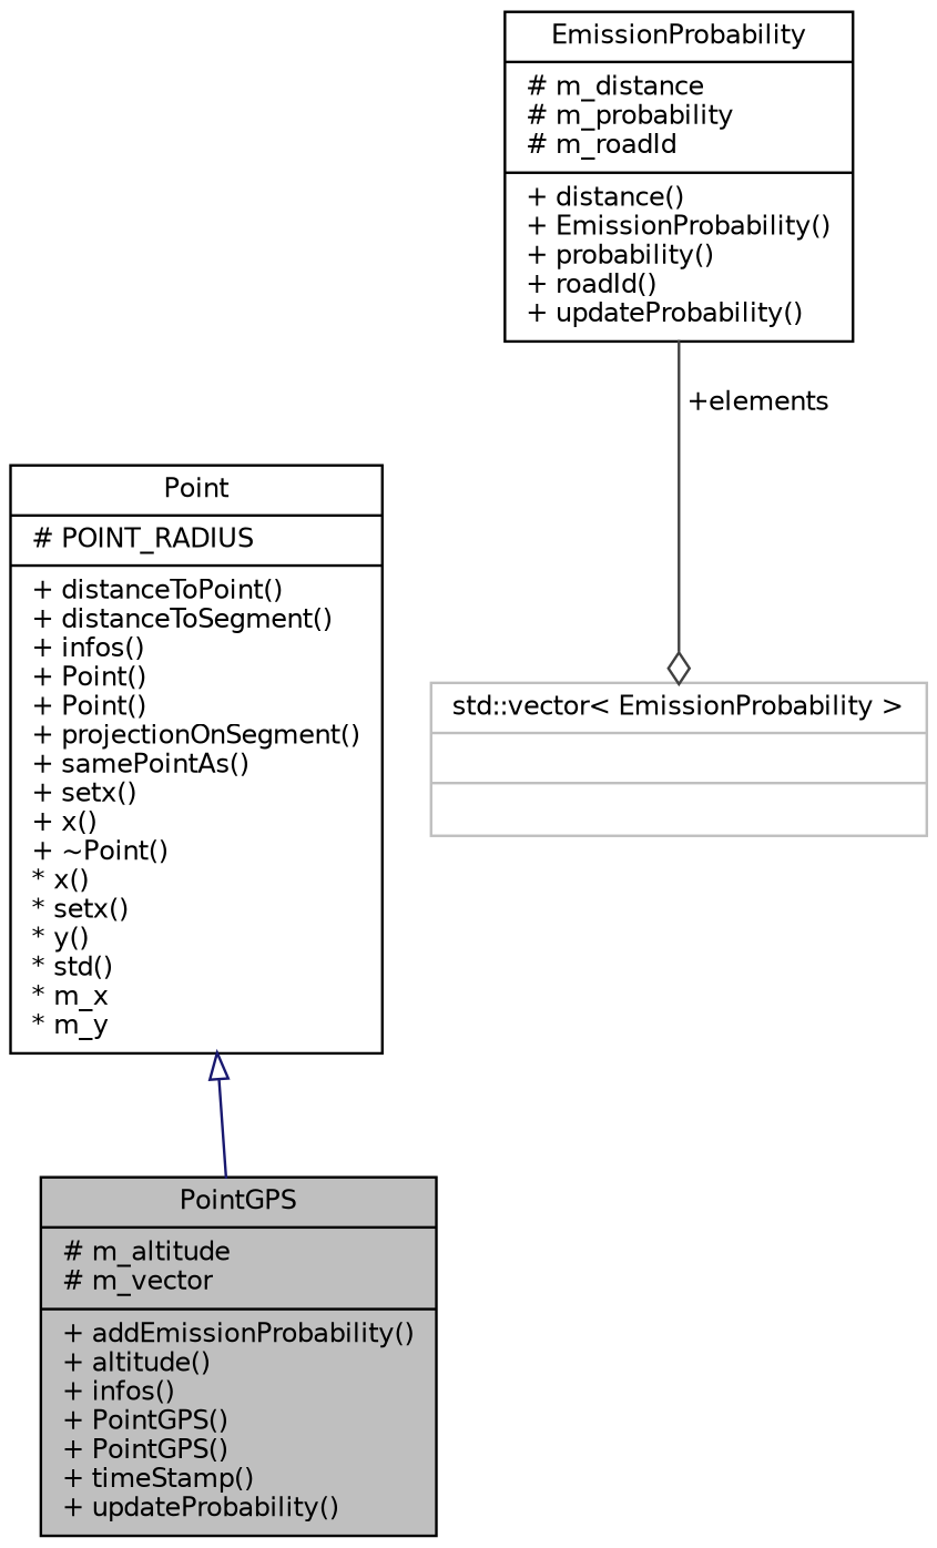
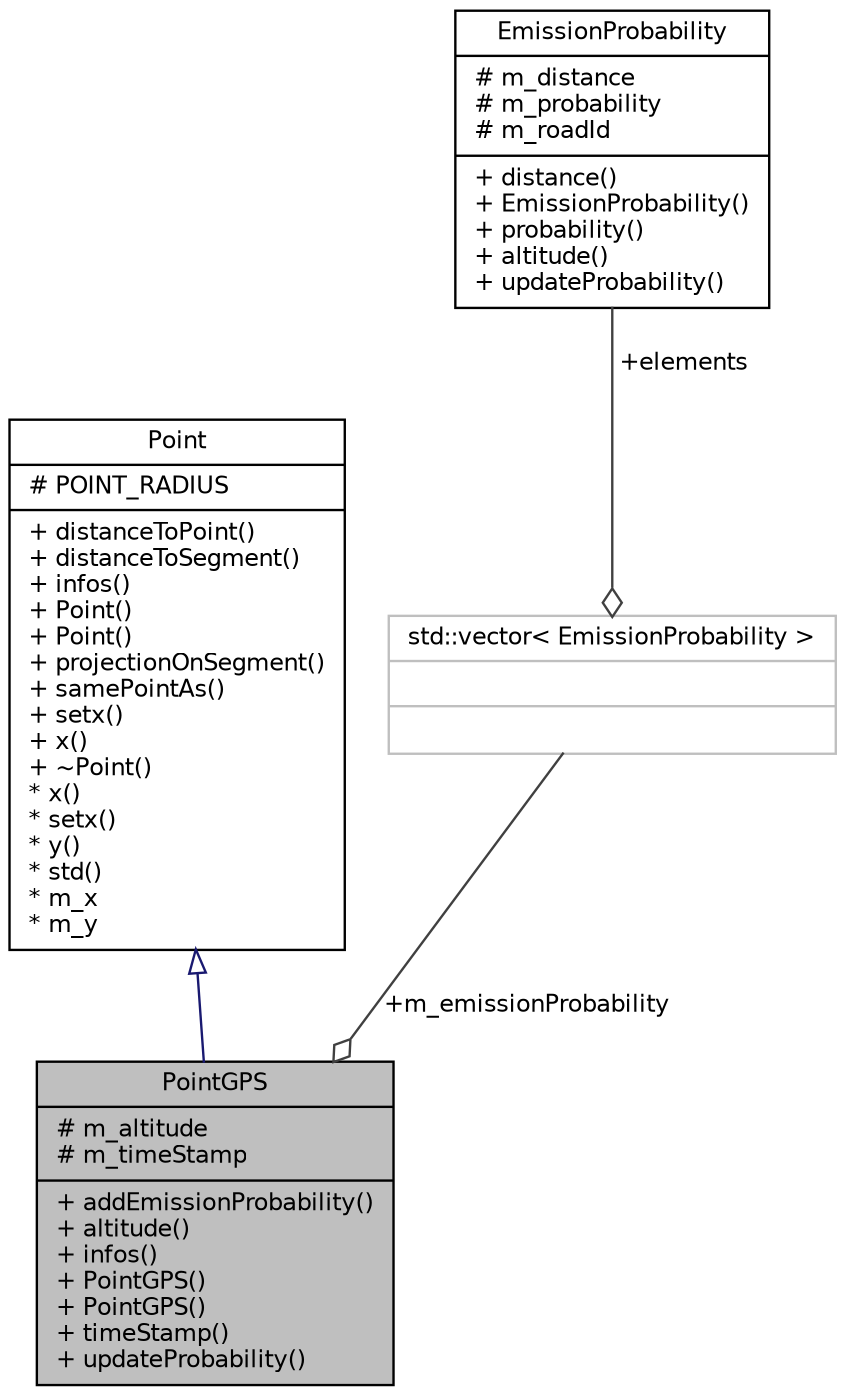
  digraph {
    node [color=black fontname=Helvetica fontsize=10 shape=record]
    edge [color=grey25 fontname=Helvetica fontsize=10 labelfontname=Helvetica labelfontsize=10 style=solid arrowhead=odiamond]
-   n1 [fillcolor=grey75 fontcolor=black height=0.2 label="{PointGPS\n|# m_altitude\l# m_vector\l|+ addEmissionProbability()\l+ altitude()\l+ infos()\l+ PointGPS()\l+ PointGPS()\l+ timeStamp()\l+ updateProbability()\l}" style=filled width=0.4]
+   n1 [fillcolor=grey75 fontcolor=black height=0.2 label="{PointGPS\n|# m_altitude\l# m_timeStamp\l|+ addEmissionProbability()\l+ altitude()\l+ infos()\l+ PointGPS()\l+ PointGPS()\l+ timeStamp()\l+ updateProbability()\l}" style=filled width=0.4]
    n2 [height=0.2 label="{Point\n|# POINT_RADIUS\l|+ distanceToPoint()\l+ distanceToSegment()\l+ infos()\l+ Point()\l+ Point()\l+ projectionOnSegment()\l+ samePointAs()\l+ setx()\l+ x()\l+ ~Point()\l* x()\l* setx()\l* y()\l* std()\l* m_x\l* m_y\l}" width=0.4]
    n3 [color=grey75 height=0.2 label="{std::vector\< EmissionProbability \>\n||}" width=0.4]
-   n4 [height=0.2 label="{EmissionProbability\n|# m_distance\l# m_probability\l# m_roadId\l|+ distance()\l+ EmissionProbability()\l+ probability()\l+ roadId()\l+ updateProbability()\l}" width=0.4]
+   n4 [height=0.2 label="{EmissionProbability\n|# m_distance\l# m_probability\l# m_roadId\l|+ distance()\l+ EmissionProbability()\l+ probability()\l+ altitude()\l+ updateProbability()\l}" width=0.4]
    n2 -> n1 [arrowtail=onormal color=midnightblue dir=back arrowhead=""]
+   n3 -> n1 [label=" +m_emissionProbability"]
    n4 -> n3 [label=" +elements"]
  }
